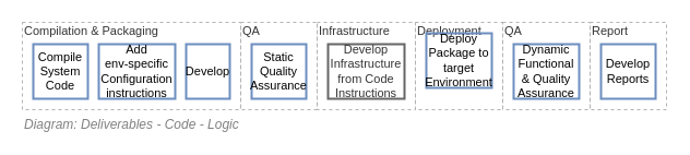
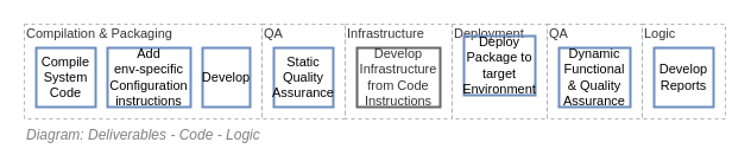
  <mxCell id="0" />
  <mxCell id="1" parent="0" />
  <mxCell id="2" value="Compilation &amp;amp; Packaging" style="rounded=0;whiteSpace=wrap;html=1;shadow=0;glass=0;comic=0;strokeColor=#B3B3B3;fillColor=none;fontSize=11;align=left;fontColor=#333333;recursiveResize=0;container=1;collapsible=0;verticalAlign=top;spacing=2;spacingTop=-5;dashed=1;" vertex="1" parent="1"><mxGeometry x="20" y="20" width="200" height="80" as="geometry" /></mxCell>
  <mxCell id="3" value="Compile System Code" style="rounded=0;whiteSpace=wrap;html=1;shadow=0;glass=0;comic=0;strokeColor=#6c8ebf;fontSize=11;align=center;recursiveResize=0;container=1;collapsible=0;strokeWidth=2;fillColor=none;" vertex="1" parent="2"><mxGeometry x="10" y="20" width="50" height="50" as="geometry" /></mxCell>
  <mxCell id="4" value="Add &lt;br&gt;env-specific Configuration instructions" style="rounded=0;whiteSpace=wrap;html=1;shadow=0;glass=0;comic=0;strokeColor=#6c8ebf;fontSize=11;align=center;recursiveResize=0;container=1;collapsible=0;strokeWidth=2;fillColor=none;" vertex="1" parent="2"><mxGeometry x="70" y="20" width="70" height="50" as="geometry" /></mxCell>
  <mxCell id="5" value="Develop" style="rounded=0;whiteSpace=wrap;html=1;shadow=0;glass=0;comic=0;strokeColor=#6c8ebf;fontSize=11;align=center;recursiveResize=0;container=1;collapsible=0;strokeWidth=2;fillColor=none;" vertex="1" parent="2"><mxGeometry x="150" y="20" width="40" height="50" as="geometry" /></mxCell>
  <mxCell id="6" value="Infrastructure" style="rounded=0;whiteSpace=wrap;html=1;shadow=0;glass=0;comic=0;strokeColor=#B3B3B3;fillColor=none;fontSize=11;align=left;fontColor=#333333;recursiveResize=0;container=1;collapsible=0;verticalAlign=top;spacing=2;spacingTop=-5;dashed=1;" vertex="1" parent="1"><mxGeometry x="290" y="20" width="90" height="80" as="geometry" /></mxCell>
  <mxCell id="7" value="Develop Infrastructure from Code Instructions" style="rounded=0;whiteSpace=wrap;html=1;shadow=0;glass=0;comic=0;strokeColor=#666666;fontSize=11;align=center;recursiveResize=0;container=1;collapsible=0;fontColor=#333333;strokeWidth=2;fillColor=none;" vertex="1" parent="6"><mxGeometry x="10" y="20" width="70" height="50" as="geometry" /></mxCell>
  <mxCell id="8" value="&lt;font style=&quot;font-size: 12px&quot;&gt;Diagram: Deliverables - Code - Logic&lt;br&gt;&lt;/font&gt;" style="text;strokeColor=none;fillColor=none;html=1;fontSize=24;fontStyle=2;verticalAlign=middle;align=left;shadow=0;glass=0;comic=0;opacity=30;fontColor=#808080;rounded=0;" vertex="1" parent="1"><mxGeometry x="20" y="100" width="520" height="20" as="geometry" /></mxCell>
  <mxCell id="9" value="Deployment" style="rounded=0;whiteSpace=wrap;html=1;shadow=0;glass=0;comic=0;strokeColor=#B3B3B3;fillColor=none;fontSize=11;align=left;fontColor=#333333;recursiveResize=0;container=1;collapsible=0;verticalAlign=top;spacing=2;spacingTop=-5;dashed=1;" vertex="1" parent="1"><mxGeometry x="380" y="20" width="80" height="80" as="geometry" /></mxCell>
  <mxCell id="10" value="Deploy Package to target Environment" style="rounded=0;whiteSpace=wrap;html=1;shadow=0;glass=0;comic=0;strokeColor=#6c8ebf;fontSize=11;align=center;recursiveResize=0;container=1;collapsible=0;strokeWidth=2;fillColor=none;" vertex="1" parent="9"><mxGeometry x="10" y="10" width="60" height="50" as="geometry" /></mxCell>
  <mxCell id="11" value="QA" style="rounded=0;whiteSpace=wrap;html=1;shadow=0;glass=0;comic=0;strokeColor=#B3B3B3;fillColor=none;fontSize=11;align=left;fontColor=#333333;recursiveResize=0;container=1;collapsible=0;verticalAlign=top;spacing=2;spacingTop=-5;dashed=1;" vertex="1" parent="1"><mxGeometry x="460" y="20" width="80" height="80" as="geometry" /></mxCell>
  <mxCell id="12" value="Dynamic Functional &amp;amp; Quality Assurance" style="rounded=0;whiteSpace=wrap;html=1;shadow=0;glass=0;comic=0;strokeColor=#6c8ebf;fontSize=11;align=center;recursiveResize=0;container=1;collapsible=0;strokeWidth=2;fillColor=none;" vertex="1" parent="11"><mxGeometry x="10" y="20" width="60" height="50" as="geometry" /></mxCell>
  <mxCell id="13" value="QA" style="rounded=0;whiteSpace=wrap;html=1;shadow=0;glass=0;comic=0;strokeColor=#B3B3B3;fillColor=none;fontSize=11;align=left;fontColor=#333333;recursiveResize=0;container=1;collapsible=0;verticalAlign=top;spacing=2;spacingTop=-5;dashed=1;" vertex="1" parent="1"><mxGeometry x="220" y="20" width="70" height="80" as="geometry" /></mxCell>
  <mxCell id="14" value="Static Quality Assurance" style="rounded=0;whiteSpace=wrap;html=1;shadow=0;glass=0;comic=0;strokeColor=#6c8ebf;fontSize=11;align=center;recursiveResize=0;container=1;collapsible=0;strokeWidth=2;fillColor=none;" vertex="1" parent="13"><mxGeometry x="10" y="20" width="50" height="50" as="geometry" /></mxCell>
- <mxCell id="15" value="Report" style="rounded=0;whiteSpace=wrap;html=1;shadow=0;glass=0;comic=0;strokeColor=#B3B3B3;fillColor=none;fontSize=11;align=left;fontColor=#333333;recursiveResize=0;container=1;collapsible=0;verticalAlign=top;spacing=2;spacingTop=-5;dashed=1;" vertex="1" parent="1"><mxGeometry x="540" y="20" width="70" height="80" as="geometry" /></mxCell>
+ <mxCell id="15" value="Logic" style="rounded=0;whiteSpace=wrap;html=1;shadow=0;glass=0;comic=0;strokeColor=#B3B3B3;fillColor=none;fontSize=11;align=left;fontColor=#333333;recursiveResize=0;container=1;collapsible=0;verticalAlign=top;spacing=2;spacingTop=-5;dashed=1;" vertex="1" parent="1"><mxGeometry x="540" y="20" width="70" height="80" as="geometry" /></mxCell>
  <mxCell id="16" value="Develop Reports" style="rounded=0;whiteSpace=wrap;html=1;shadow=0;glass=0;comic=0;strokeColor=#6c8ebf;fontSize=11;align=center;recursiveResize=0;container=1;collapsible=0;strokeWidth=2;fillColor=none;" vertex="1" parent="15"><mxGeometry x="10" y="20" width="50" height="50" as="geometry" /></mxCell>
